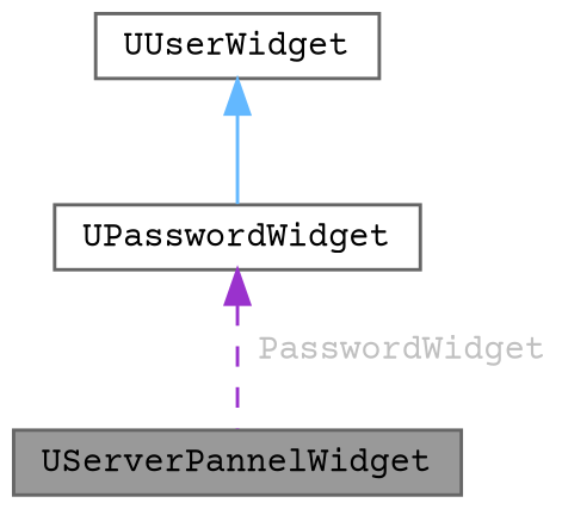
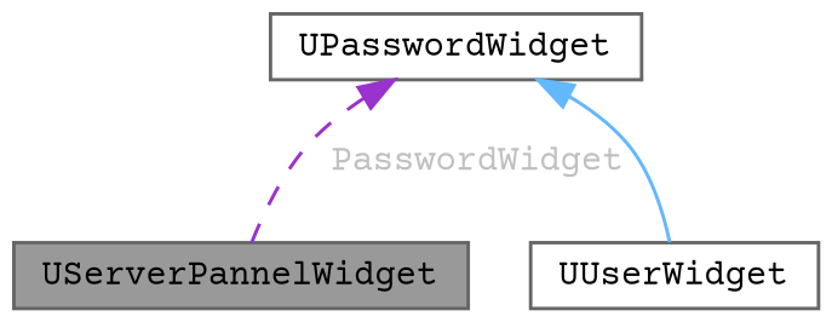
  digraph {
    fontname="Courier Prime"
    node [color=gray40 fillcolor=white fontname="Courier Prime" fontsize=10 shape=box style=filled]
    edge [dir=back fontname="Courier Prime" fontsize=10 labelfontname=Helvetica labelfontsize=10]
    n1 [fillcolor=grey60 fontcolor=black height=0.2 label=UServerPannelWidget width=0.4]
    n2 [height=0.2 label=UUserWidget width=0.4]
    n3 [height=0.2 label=UPasswordWidget width=0.4]
-   n2 -> n3 [color=steelblue1 style=solid]
+   n3 -> n2 [color=steelblue1 style=solid]
    n3 -> n1 [color=darkorchid3 fontcolor=grey label=" PasswordWidget" style=dashed]
  }
